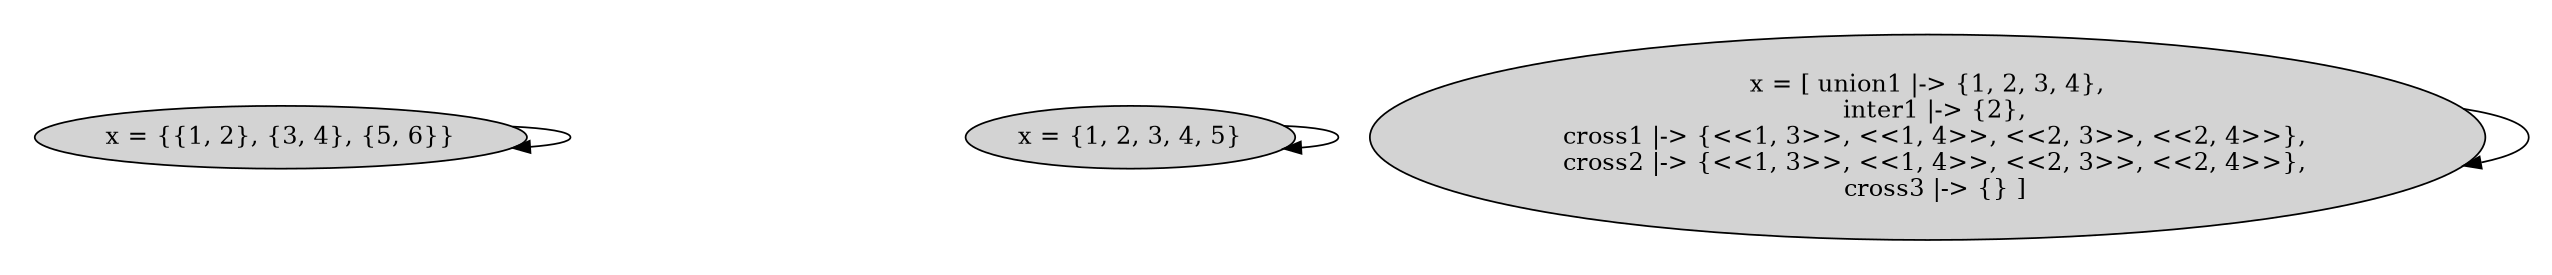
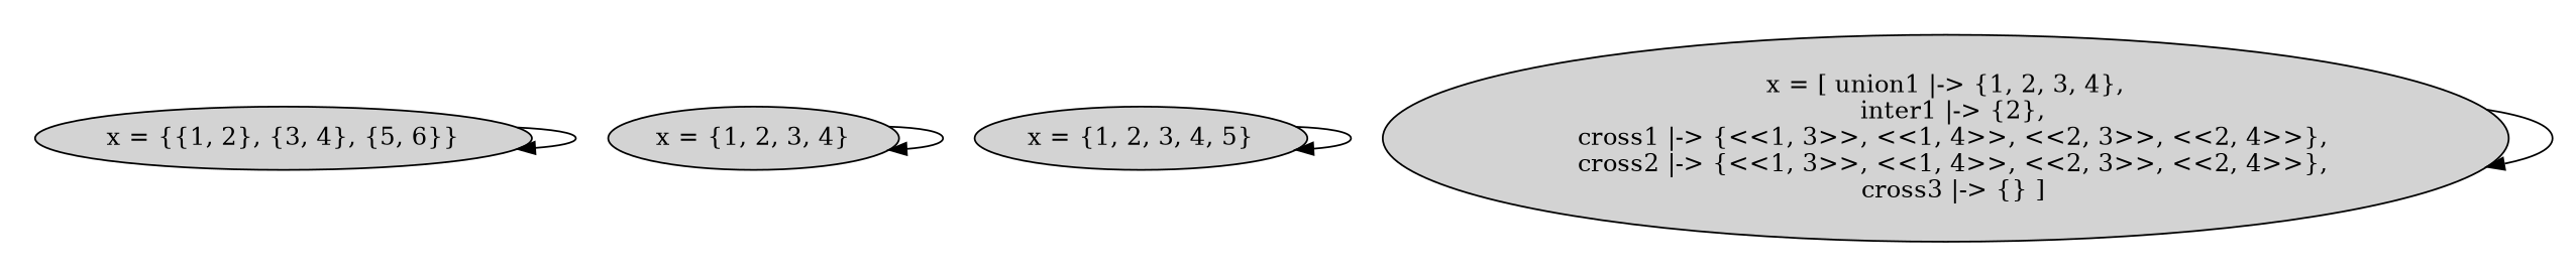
  strict digraph {
    nodesep=0.35
    node [style=filled]
    edge [color=black fontcolor=black]
    n1 [label="x = [ union1 |-> {1, 2, 3, 4},\n  inter1 |-> {2},\n  cross1 |-> {<<1, 3>>, <<1, 4>>, <<2, 3>>, <<2, 4>>},\n  cross2 |-> {<<1, 3>>, <<1, 4>>, <<2, 3>>, <<2, 4>>},\n  cross3 |-> {} ]"]
    n2 [label="x = {1, 2, 3, 4, 5}"]
+   n3 [label="x = {1, 2, 3, 4}"]
    n4 [label="x = {{1, 2}, {3, 4}, {5, 6}}"]
    subgraph cluster_1 {
      color=white
      subgraph sub_2 {
        color=white
        rank=same
        n1
        n2
+       n3
        n4
      }
    }
    n1 -> n1
    n2 -> n2
+   n3 -> n3
    n4 -> n4
  }
